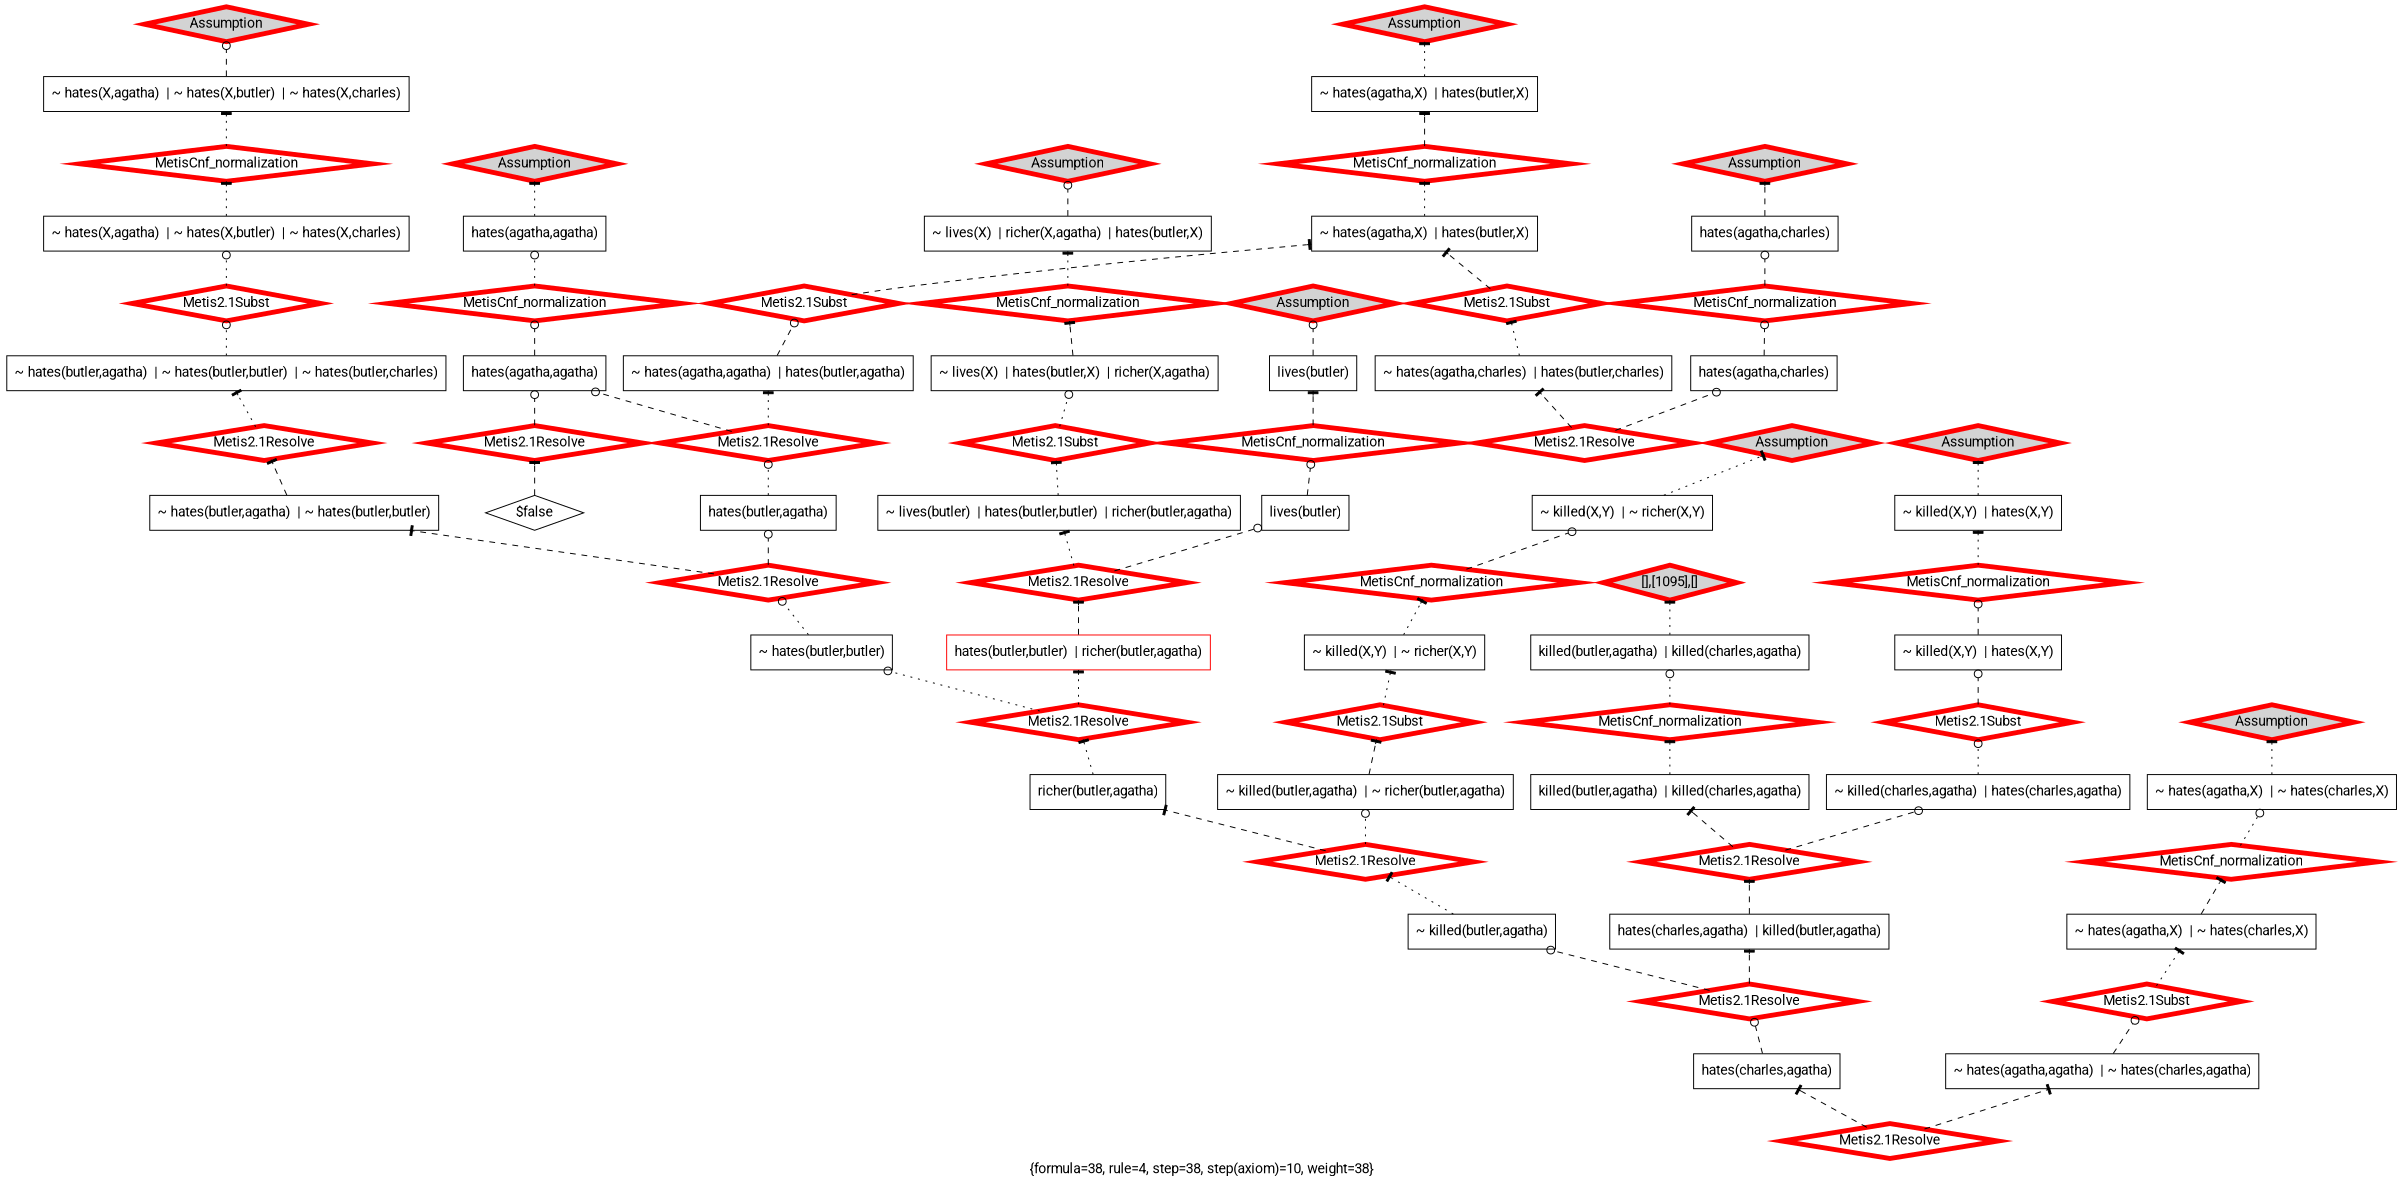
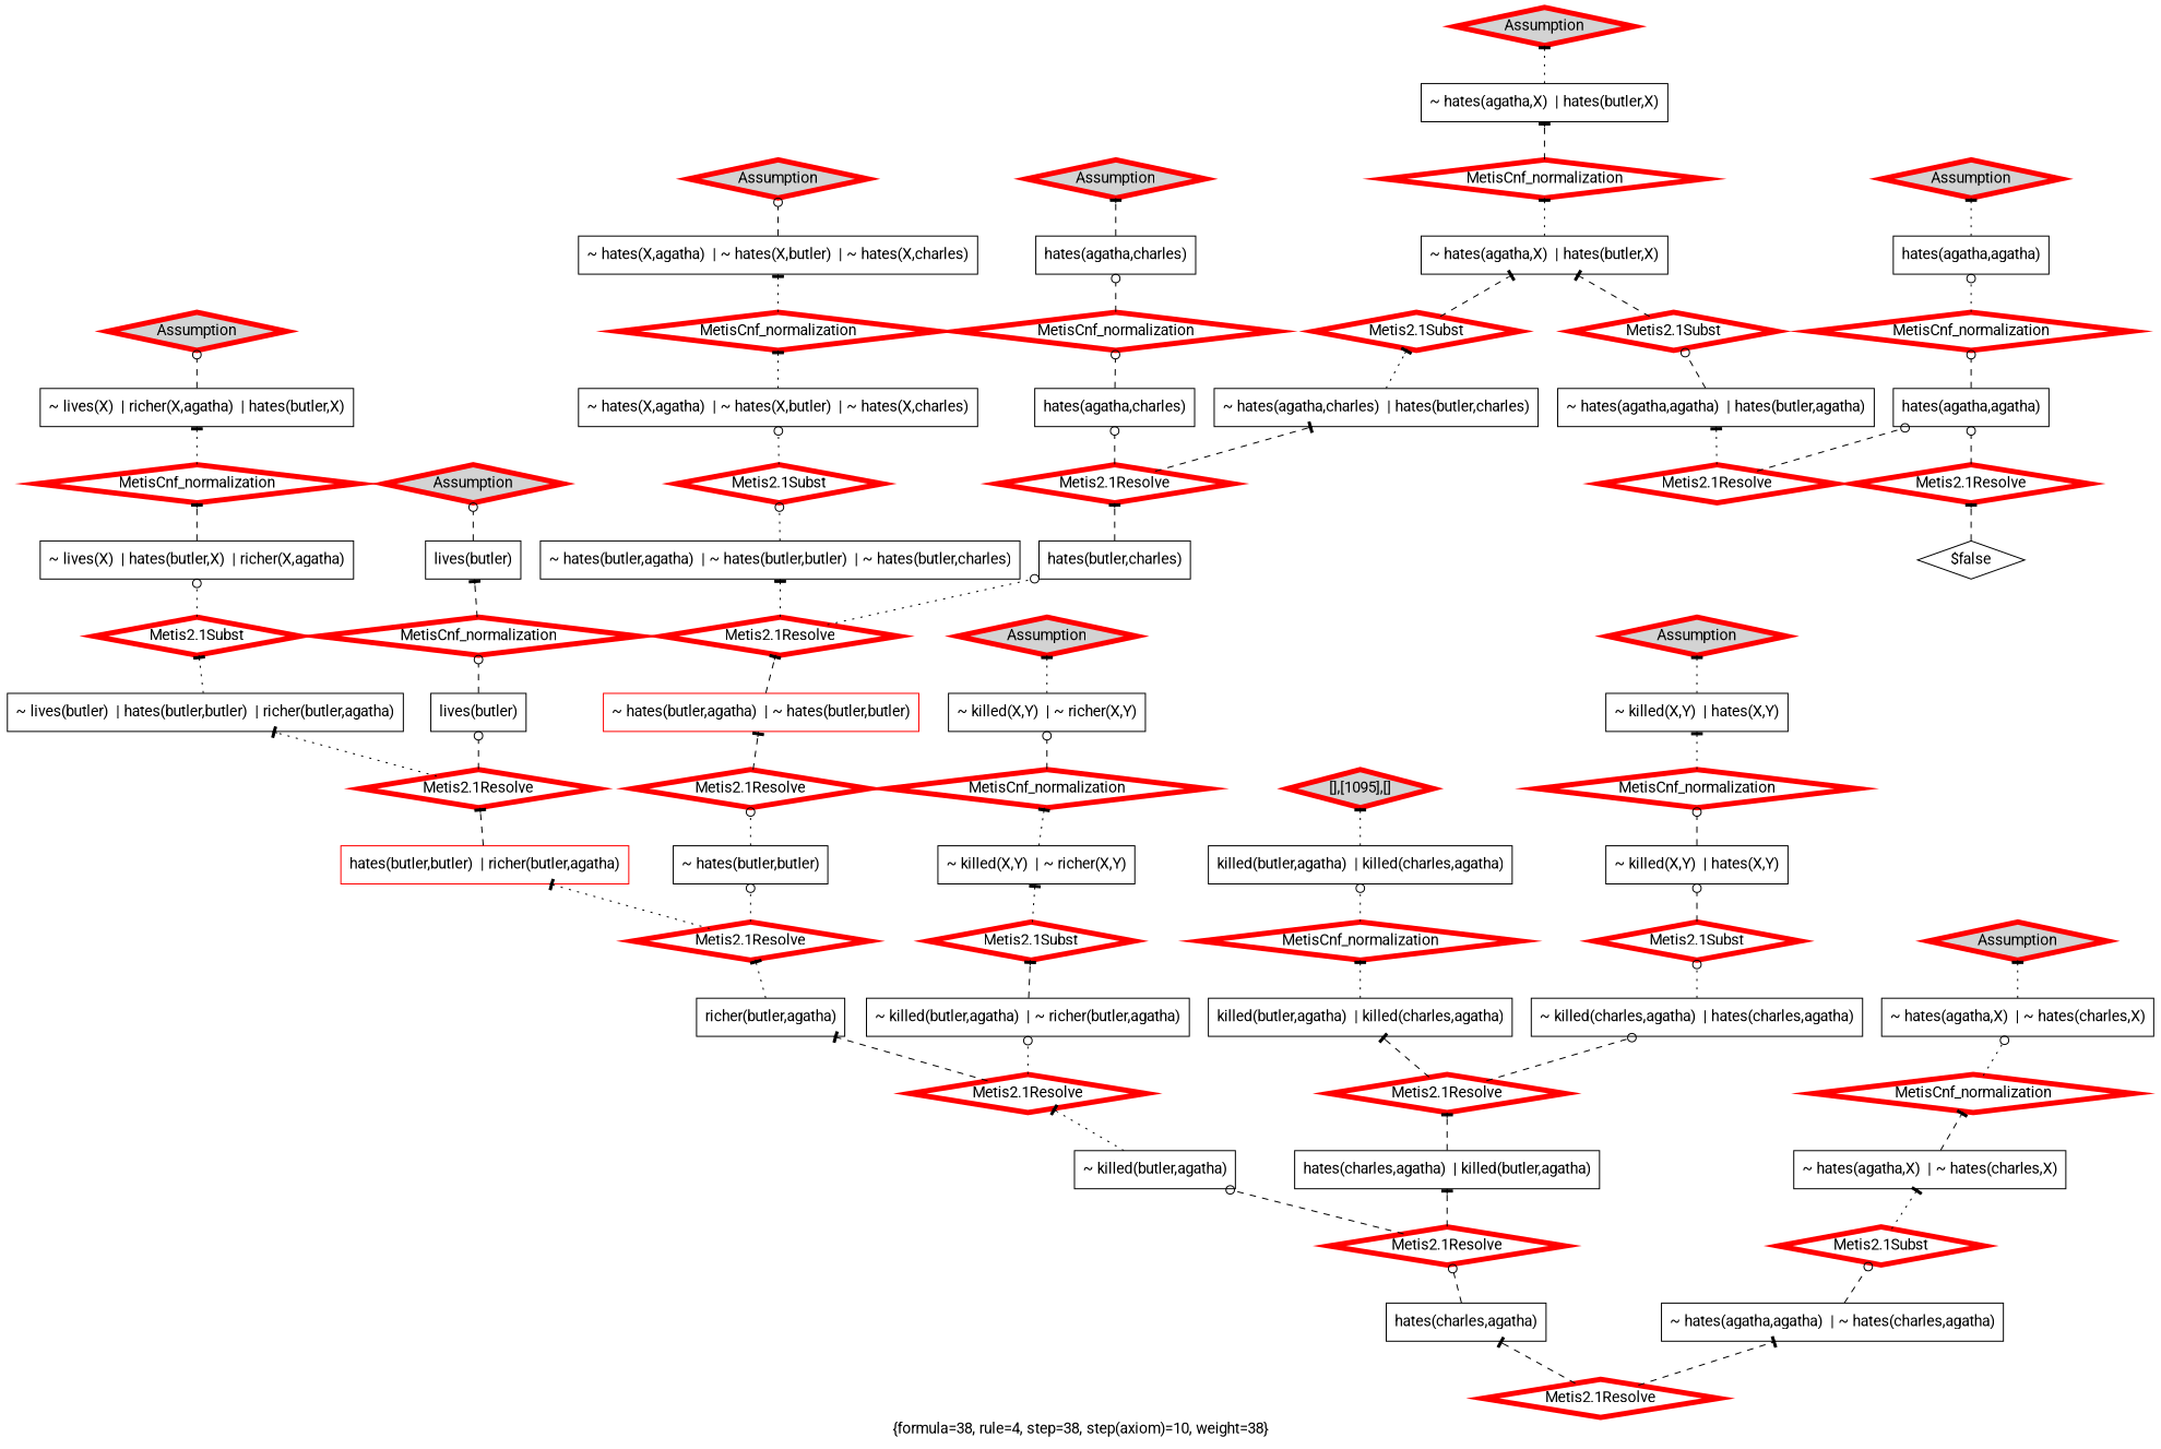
  digraph {
    fontname=Roboto
    label="{formula=38, rule=4, step=38, step(axiom)=10, weight=38}"
    labelloc=b
    rankdir=BT
    node [color=red fillcolor=white fontname=Roboto shape=diamond style=filled penwidth=5]
    edge [arrowhead=tee fontname=Roboto style=dashed]
    n1 [color=black label="~ lives(X)  | richer(X,agatha)  | hates(butler,X)" shape=box penwidth=""]
    n2 [fillcolor=lightgrey label=Assumption]
    n3 [color=black label="killed(butler,agatha)  | killed(charles,agatha)" shape=box penwidth=""]
    n4 [label=MetisCnf_normalization]
    n5 [color=black label="killed(butler,agatha)  | killed(charles,agatha)" shape=box penwidth=""]
    n6 [color=black label="hates(agatha,charles)" shape=box penwidth=""]
    n7 [label=MetisCnf_normalization]
    n8 [color=black label="hates(agatha,charles)" shape=box penwidth=""]
    n9 [color=black label="~ hates(agatha,charles)  | hates(butler,charles)" shape=box penwidth=""]
    n10 [label="Metis2.1Subst"]
    n11 [color=black label="~ hates(agatha,X)  | hates(butler,X)" shape=box penwidth=""]
    n12 [color=black label="hates(charles,agatha)  | killed(butler,agatha)" shape=box penwidth=""]
    n13 [label="Metis2.1Resolve"]
    n14 [color=black label="~ killed(charles,agatha)  | hates(charles,agatha)" shape=box penwidth=""]
    n15 [fillcolor=lightgrey label=Assumption]
-   n16 [color=black label="~ hates(butler,agatha)  | ~ hates(butler,butler)" shape=box penwidth=""]
+   n16 [label="~ hates(butler,agatha)  | ~ hates(butler,butler)" shape=box penwidth=""]
    n17 [label="Metis2.1Resolve"]
    n18 [color=black label="~ hates(butler,agatha)  | ~ hates(butler,butler)  | ~ hates(butler,charles)" shape=box penwidth=""]
+   n19 [color=black label="hates(butler,charles)" shape=box penwidth=""]
    n20 [color=black label="~ hates(X,agatha)  | ~ hates(X,butler)  | ~ hates(X,charles)" shape=box penwidth=""]
    n21 [label=MetisCnf_normalization]
    n22 [color=black label="~ hates(X,agatha)  | ~ hates(X,butler)  | ~ hates(X,charles)" shape=box penwidth=""]
    n23 [color=black label="~ killed(X,Y)  | ~ richer(X,Y)" shape=box penwidth=""]
    n24 [label=MetisCnf_normalization]
    n25 [color=black label="~ killed(X,Y)  | ~ richer(X,Y)" shape=box penwidth=""]
    n26 [color=black label="hates(agatha,agatha)" shape=box penwidth=""]
    n27 [fillcolor=lightgrey label=Assumption]
    n28 [label="Metis2.1Subst"]
    n29 [color=black label="~ killed(X,Y)  | hates(X,Y)" shape=box penwidth=""]
    n30 [color=black label="$false" penwidth=""]
    n31 [label="Metis2.1Resolve"]
    n32 [color=black label="hates(agatha,agatha)" shape=box penwidth=""]
    n33 [color=black label="lives(butler)" shape=box penwidth=""]
    n34 [label=MetisCnf_normalization]
    n35 [color=black label="lives(butler)" shape=box penwidth=""]
    n36 [label="hates(butler,butler)  | richer(butler,agatha)" shape=box penwidth=""]
    n37 [label="Metis2.1Resolve"]
    n38 [color=black label="~ lives(butler)  | hates(butler,butler)  | richer(butler,agatha)" shape=box penwidth=""]
-   n39 [color=black label="hates(butler,agatha)" shape=box penwidth=""]
    n40 [label="Metis2.1Resolve"]
    n41 [color=black label="~ hates(agatha,agatha)  | hates(butler,agatha)" shape=box penwidth=""]
    n42 [label=MetisCnf_normalization]
    n43 [color=black label="~ killed(X,Y)  | hates(X,Y)" shape=box penwidth=""]
    n44 [label=MetisCnf_normalization]
    n45 [color=black label="richer(butler,agatha)" shape=box penwidth=""]
    n46 [label="Metis2.1Resolve"]
    n47 [color=black label="~ hates(butler,butler)" shape=box penwidth=""]
    n48 [fillcolor=lightgrey label=Assumption]
    n49 [label="Metis2.1Resolve"]
    n50 [color=black label="hates(charles,agatha)" shape=box penwidth=""]
    n51 [color=black label="~ hates(agatha,agatha)  | ~ hates(charles,agatha)" shape=box penwidth=""]
    n52 [label="Metis2.1Subst"]
    n53 [label=MetisCnf_normalization]
    n54 [color=black label="~ hates(agatha,X)  | hates(butler,X)" shape=box penwidth=""]
    n55 [fillcolor=lightgrey label=Assumption]
    n56 [fillcolor=lightgrey label=Assumption]
    n57 [color=black label="~ hates(agatha,X)  | ~ hates(charles,X)" shape=box penwidth=""]
    n58 [fillcolor=lightgrey label=Assumption]
    n59 [color=black label="~ lives(X)  | hates(butler,X)  | richer(X,agatha)" shape=box penwidth=""]
    n60 [label=MetisCnf_normalization]
    n61 [color=black label="~ hates(agatha,X)  | ~ hates(charles,X)" shape=box penwidth=""]
    n62 [label=MetisCnf_normalization]
    n63 [label="Metis2.1Resolve"]
    n64 [color=black label="~ killed(butler,agatha)" shape=box penwidth=""]
    n65 [fillcolor=lightgrey label="[],[1095],[]"]
    n66 [label="Metis2.1Subst"]
    n67 [fillcolor=lightgrey label=Assumption]
    n68 [color=black label="~ killed(butler,agatha)  | ~ richer(butler,agatha)" shape=box penwidth=""]
    n69 [label="Metis2.1Subst"]
    n70 [label="Metis2.1Subst"]
    n71 [label="Metis2.1Resolve"]
    n72 [fillcolor=lightgrey label=Assumption]
    n73 [label="Metis2.1Resolve"]
    n74 [label="Metis2.1Subst"]
    n75 [label="Metis2.1Resolve"]
    n1 -> n2 [arrowhead=odot]
    n3 -> n4 [style=dotted]
    n4 -> n5 [arrowhead=odot style=dotted]
    n5 -> n65 [style=dotted]
    n6 -> n7 [arrowhead=odot]
    n7 -> n8 [arrowhead=odot]
    n8 -> n15
    n9 -> n10 [style=dotted]
    n10 -> n11
    n11 -> n53 [style=dotted]
    n12 -> n13
    n13 -> n3
    n13 -> n14 [arrowhead=odot]
    n14 -> n28 [arrowhead=odot style=dotted]
    n16 -> n17
    n17 -> n18 [style=dotted]
+   n17 -> n19 [arrowhead=odot style=dotted]
    n18 -> n74 [arrowhead=odot style=dotted]
+   n19 -> n75
    n20 -> n21 [style=dotted]
    n21 -> n22 [style=dotted]
    n22 -> n48 [arrowhead=odot]
    n23 -> n24 [style=dotted]
    n24 -> n25 [arrowhead=odot]
    n25 -> n67 [style=dotted]
    n26 -> n27 [style=dotted]
    n28 -> n29 [arrowhead=odot]
    n29 -> n42 [arrowhead=odot]
    n30 -> n31
    n31 -> n32 [arrowhead=odot]
    n32 -> n44 [arrowhead=odot]
    n33 -> n34 [arrowhead=odot]
    n34 -> n35
    n35 -> n55 [arrowhead=odot]
    n36 -> n37
    n37 -> n33 [arrowhead=odot]
    n37 -> n38 [style=dotted]
    n38 -> n70 [style=dotted]
-   n39 -> n40 [arrowhead=odot style=dotted]
    n40 -> n32 [arrowhead=odot]
    n40 -> n41 [style=dotted]
    n41 -> n52 [arrowhead=odot]
    n42 -> n43 [style=dotted]
    n43 -> n56 [style=dotted]
    n44 -> n26 [arrowhead=odot style=dotted]
    n45 -> n46 [style=dotted]
    n46 -> n36 [style=dotted]
    n46 -> n47 [arrowhead=odot style=dotted]
    n47 -> n71 [arrowhead=odot style=dotted]
    n49 -> n50
    n49 -> n51
    n50 -> n63 [arrowhead=odot]
    n51 -> n66 [arrowhead=odot]
    n52 -> n11
    n53 -> n54
    n54 -> n72 [style=dotted]
    n57 -> n58 [style=dotted]
    n59 -> n60
    n60 -> n1 [style=dotted]
    n61 -> n62
    n62 -> n57 [arrowhead=odot style=dotted]
    n63 -> n12
    n63 -> n64 [arrowhead=odot]
    n64 -> n73 [style=dotted]
    n66 -> n61 [style=dotted]
    n68 -> n69
    n69 -> n23 [style=dotted]
    n70 -> n59 [arrowhead=odot style=dotted]
    n71 -> n16
-   n71 -> n39 [arrowhead=odot]
    n73 -> n45
    n73 -> n68 [arrowhead=odot style=dotted]
    n74 -> n20 [arrowhead=odot style=dotted]
    n75 -> n6 [arrowhead=odot]
    n75 -> n9
  }
